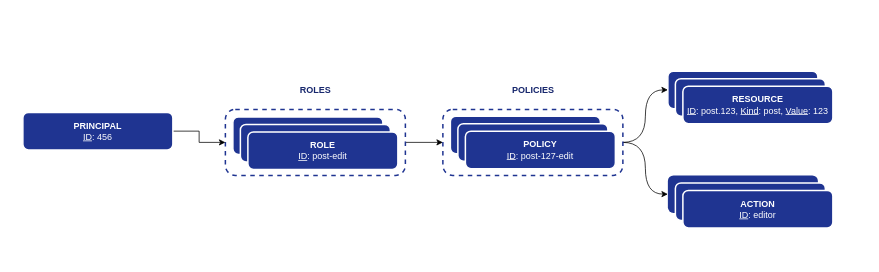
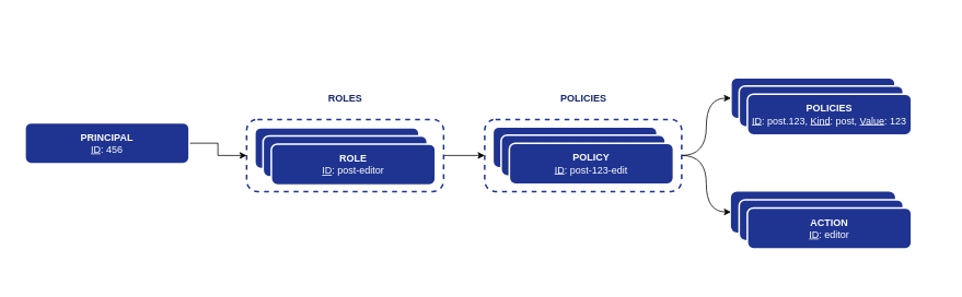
  <mxCell id="0" />
  <mxCell id="1" parent="0" />
  <mxCell id="2" value="" style="rounded=1;whiteSpace=wrap;html=1;labelBackgroundColor=#000000;strokeColor=none;strokeWidth=2;fontSize=13;fontColor=#41384d;fillColor=#FFFFFF;" parent="1" vertex="1"><mxGeometry x="20" y="20" width="1130" height="320" as="geometry" /></mxCell>
  <mxCell id="3" style="edgeStyle=orthogonalEdgeStyle;rounded=0;orthogonalLoop=1;jettySize=auto;html=1;exitX=1;exitY=0.5;exitDx=0;exitDy=0;entryX=0;entryY=0.5;entryDx=0;entryDy=0;curved=1;" parent="1" source="5" target="8" edge="1"><mxGeometry relative="1" as="geometry" /></mxCell>
  <mxCell id="4" style="edgeStyle=orthogonalEdgeStyle;rounded=0;orthogonalLoop=1;jettySize=auto;html=1;exitX=1;exitY=0.5;exitDx=0;exitDy=0;entryX=0;entryY=0.5;entryDx=0;entryDy=0;curved=1;" parent="1" source="5" target="9" edge="1"><mxGeometry relative="1" as="geometry" /></mxCell>
  <mxCell id="5" value="" style="rounded=1;whiteSpace=wrap;html=1;strokeColor=#1F3491;strokeWidth=2;fontFamily=Helvetica;fontSize=14;fontColor=#17276d;fillColor=default;dashed=1;" parent="1" vertex="1"><mxGeometry x="590" y="145" width="240" height="88" as="geometry" /></mxCell>
  <mxCell id="6" style="edgeStyle=orthogonalEdgeStyle;rounded=0;orthogonalLoop=1;jettySize=auto;html=1;exitX=1;exitY=0.5;exitDx=0;exitDy=0;entryX=0;entryY=0.5;entryDx=0;entryDy=0;" parent="1" source="7" target="5" edge="1"><mxGeometry relative="1" as="geometry" /></mxCell>
  <mxCell id="7" value="" style="rounded=1;whiteSpace=wrap;html=1;strokeColor=#1F3491;strokeWidth=2;fontFamily=Helvetica;fontSize=14;fontColor=#17276d;fillColor=default;dashed=1;" parent="1" vertex="1"><mxGeometry x="300" y="145" width="240" height="88" as="geometry" /></mxCell>
  <mxCell id="8" value="RESOURCE&lt;br&gt;(Kind + Value)" style="rounded=1;whiteSpace=wrap;html=1;fillColor=#1F3491;fontColor=#ffffff;strokeColor=#FFFFFF;strokeWidth=2;" parent="1" vertex="1"><mxGeometry x="890" y="94" width="200" height="50" as="geometry" /></mxCell>
  <mxCell id="9" value="ACTION&lt;br&gt;(Name)" style="rounded=1;whiteSpace=wrap;html=1;fillColor=#1F3491;fontColor=#ffffff;strokeColor=none;strokeWidth=2;" parent="1" vertex="1"><mxGeometry x="890" y="233" width="200" height="50" as="geometry" /></mxCell>
  <mxCell id="10" value="RESOURCE&lt;br&gt;(Kind + Value)" style="rounded=1;whiteSpace=wrap;html=1;fillColor=#1F3491;fontColor=#ffffff;strokeColor=#FFFFFF;strokeWidth=2;" parent="1" vertex="1"><mxGeometry x="900" y="104" width="200" height="50" as="geometry" /></mxCell>
- <mxCell id="11" value="&lt;b&gt;RESOURCE&lt;/b&gt;&lt;br&gt;&lt;u&gt;ID&lt;/u&gt;: post.123, &lt;u&gt;Kind&lt;/u&gt;: post, &lt;u&gt;Value&lt;/u&gt;: 123" style="rounded=1;whiteSpace=wrap;html=1;fillColor=#1F3491;fontColor=#ffffff;strokeColor=#FFFFFF;strokeWidth=2;" parent="1" vertex="1"><mxGeometry x="910" y="114" width="200" height="50" as="geometry" /></mxCell>
+ <mxCell id="11" value="&lt;b&gt;POLICIES&lt;/b&gt;&lt;br&gt;&lt;u&gt;ID&lt;/u&gt;: post.123, &lt;u&gt;Kind&lt;/u&gt;: post, &lt;u&gt;Value&lt;/u&gt;: 123" style="rounded=1;whiteSpace=wrap;html=1;fillColor=#1F3491;fontColor=#ffffff;strokeColor=#FFFFFF;strokeWidth=2;" parent="1" vertex="1"><mxGeometry x="910" y="114" width="200" height="50" as="geometry" /></mxCell>
  <mxCell id="12" value="ACTION&lt;br&gt;(Name)" style="rounded=1;whiteSpace=wrap;html=1;fillColor=#1F3491;fontColor=#ffffff;strokeColor=#FFFFFF;strokeWidth=2;" parent="1" vertex="1"><mxGeometry x="900" y="243" width="200" height="50" as="geometry" /></mxCell>
  <mxCell id="13" value="&lt;b&gt;ACTION&lt;/b&gt;&lt;br&gt;&lt;u&gt;ID&lt;/u&gt;: editor" style="rounded=1;whiteSpace=wrap;html=1;fillColor=#1F3491;fontColor=#ffffff;strokeColor=#FFFFFF;strokeWidth=2;" parent="1" vertex="1"><mxGeometry x="910" y="253" width="200" height="50" as="geometry" /></mxCell>
  <mxCell id="14" style="edgeStyle=orthogonalEdgeStyle;rounded=0;orthogonalLoop=1;jettySize=auto;html=1;exitX=1;exitY=0.5;exitDx=0;exitDy=0;entryX=0;entryY=0.5;entryDx=0;entryDy=0;" parent="1" source="15" target="7" edge="1"><mxGeometry relative="1" as="geometry" /></mxCell>
  <mxCell id="15" value="&lt;b&gt;PRINCIPAL&lt;/b&gt;&lt;br&gt;&lt;u&gt;ID&lt;/u&gt;: 456" style="rounded=1;whiteSpace=wrap;html=1;fillColor=#1F3491;fontColor=#ffffff;strokeColor=#FFFFFF;strokeWidth=2;" parent="1" vertex="1"><mxGeometry x="30" y="149" width="200" height="50" as="geometry" /></mxCell>
  <mxCell id="16" value="&lt;b&gt;ROLE&lt;/b&gt;&lt;br&gt;&lt;u&gt;Name&lt;/u&gt;: post-123-edit" style="rounded=1;whiteSpace=wrap;html=1;fillColor=#1F3491;fontColor=#ffffff;strokeColor=#FFFFFF;strokeWidth=2;" parent="1" vertex="1"><mxGeometry x="310" y="155" width="200" height="50" as="geometry" /></mxCell>
  <mxCell id="17" value="&lt;b&gt;ROLE&lt;/b&gt;&lt;br&gt;&lt;u&gt;Name&lt;/u&gt;: post-123-edit" style="rounded=1;whiteSpace=wrap;html=1;fillColor=#1F3491;fontColor=#ffffff;strokeColor=#FFFFFF;strokeWidth=2;" parent="1" vertex="1"><mxGeometry x="320" y="165" width="200" height="50" as="geometry" /></mxCell>
- <mxCell id="18" value="&lt;b&gt;ROLE&lt;/b&gt;&lt;br&gt;&lt;u&gt;ID&lt;/u&gt;: post-edit" style="rounded=1;whiteSpace=wrap;html=1;fillColor=#1F3491;fontColor=#ffffff;strokeColor=#FFFFFF;strokeWidth=2;" parent="1" vertex="1"><mxGeometry x="330" y="175" width="200" height="50" as="geometry" /></mxCell>
+ <mxCell id="18" value="&lt;b&gt;ROLE&lt;/b&gt;&lt;br&gt;&lt;u&gt;ID&lt;/u&gt;: post-editor" style="rounded=1;whiteSpace=wrap;html=1;fillColor=#1F3491;fontColor=#ffffff;strokeColor=#FFFFFF;strokeWidth=2;" parent="1" vertex="1"><mxGeometry x="330" y="175" width="200" height="50" as="geometry" /></mxCell>
  <mxCell id="19" value="&lt;b&gt;POLICY&lt;/b&gt;&lt;br&gt;&lt;u&gt;Name&lt;/u&gt;: post-123-edit" style="rounded=1;whiteSpace=wrap;html=1;fillColor=#1F3491;fontColor=#ffffff;strokeColor=#FFFFFF;strokeWidth=2;" parent="1" vertex="1"><mxGeometry x="600" y="154" width="200" height="50" as="geometry" /></mxCell>
  <mxCell id="20" value="&lt;b&gt;POLICY&lt;/b&gt;&lt;br&gt;&lt;u&gt;Name&lt;/u&gt;: post-123-edit" style="rounded=1;whiteSpace=wrap;html=1;fillColor=#1F3491;fontColor=#ffffff;strokeColor=#FFFFFF;strokeWidth=2;" parent="1" vertex="1"><mxGeometry x="610" y="164" width="200" height="50" as="geometry" /></mxCell>
- <mxCell id="21" value="&lt;b&gt;POLICY&lt;/b&gt;&lt;br&gt;&lt;u&gt;ID&lt;/u&gt;: post-127-edit" style="rounded=1;whiteSpace=wrap;html=1;fillColor=#1F3491;fontColor=#ffffff;strokeColor=#FFFFFF;strokeWidth=2;" parent="1" vertex="1"><mxGeometry x="620" y="174" width="200" height="50" as="geometry" /></mxCell>
+ <mxCell id="21" value="&lt;b&gt;POLICY&lt;/b&gt;&lt;br&gt;&lt;u&gt;ID&lt;/u&gt;: post-123-edit" style="rounded=1;whiteSpace=wrap;html=1;fillColor=#1F3491;fontColor=#ffffff;strokeColor=#FFFFFF;strokeWidth=2;" parent="1" vertex="1"><mxGeometry x="620" y="174" width="200" height="50" as="geometry" /></mxCell>
  <mxCell id="22" value="&lt;b&gt;ROLES&lt;/b&gt;" style="text;html=1;align=center;verticalAlign=middle;resizable=0;points=[];autosize=1;strokeColor=none;fillColor=none;fontSize=12;fontFamily=Helvetica;fontColor=#17276d;rotation=0;" parent="1" vertex="1"><mxGeometry x="390" y="105" width="60" height="30" as="geometry" /></mxCell>
  <mxCell id="23" style="edgeStyle=orthogonalEdgeStyle;curved=1;rounded=0;orthogonalLoop=1;jettySize=auto;html=1;entryX=1;entryY=0.5;entryDx=0;entryDy=0;dashed=1;fontColor=#000000;endArrow=block;endFill=1;strokeColor=#17276D;" parent="1" edge="1"><mxGeometry relative="1" as="geometry"><mxPoint x="210" y="314.5" as="targetPoint" /></mxGeometry></mxCell>
  <mxCell id="24" value="&lt;b&gt;POLICIES&lt;/b&gt;" style="text;html=1;align=center;verticalAlign=middle;resizable=0;points=[];autosize=1;strokeColor=none;fillColor=none;fontSize=12;fontFamily=Helvetica;fontColor=#17276d;rotation=0;" vertex="1" parent="1"><mxGeometry x="670" y="105" width="80" height="30" as="geometry" /></mxCell>
